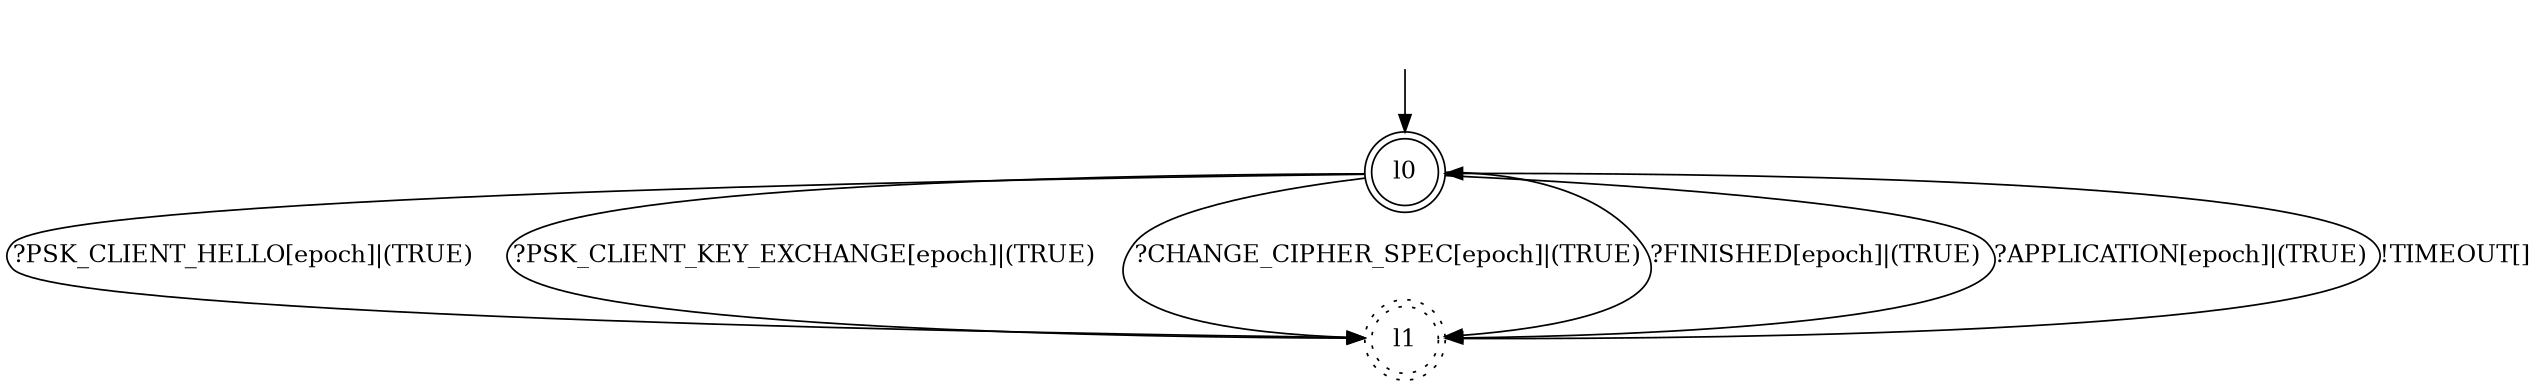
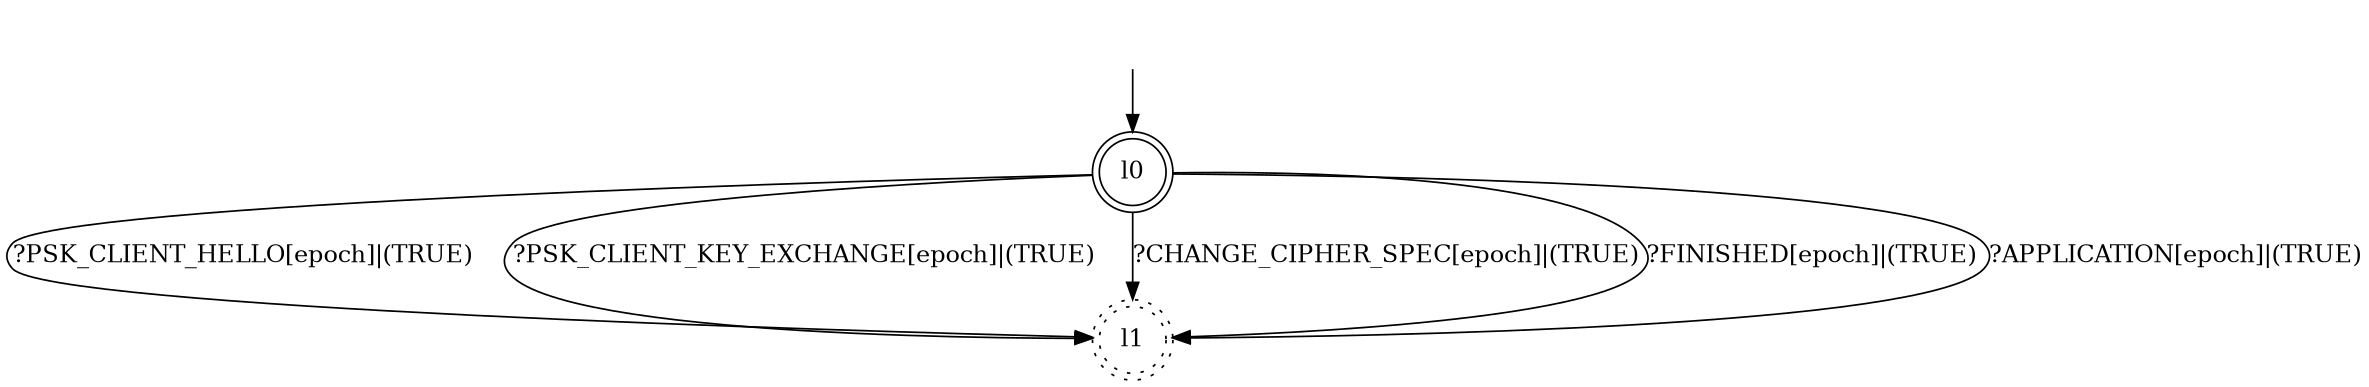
  digraph {
    node [shape=doublecircle]
    "" [shape=none]
    l0 [style=solid]
    l1 [style=dotted]
    "" -> l0
    l0 -> l1 [label=<?PSK_CLIENT_HELLO[epoch]|(TRUE)>]
    l0 -> l1 [label=<?PSK_CLIENT_KEY_EXCHANGE[epoch]|(TRUE)>]
    l0 -> l1 [label=<?CHANGE_CIPHER_SPEC[epoch]|(TRUE)>]
    l0 -> l1 [label=<?FINISHED[epoch]|(TRUE)>]
    l0 -> l1 [label=<?APPLICATION[epoch]|(TRUE)>]
-   l1 -> l0 [label=<!TIMEOUT[]>]
  }
